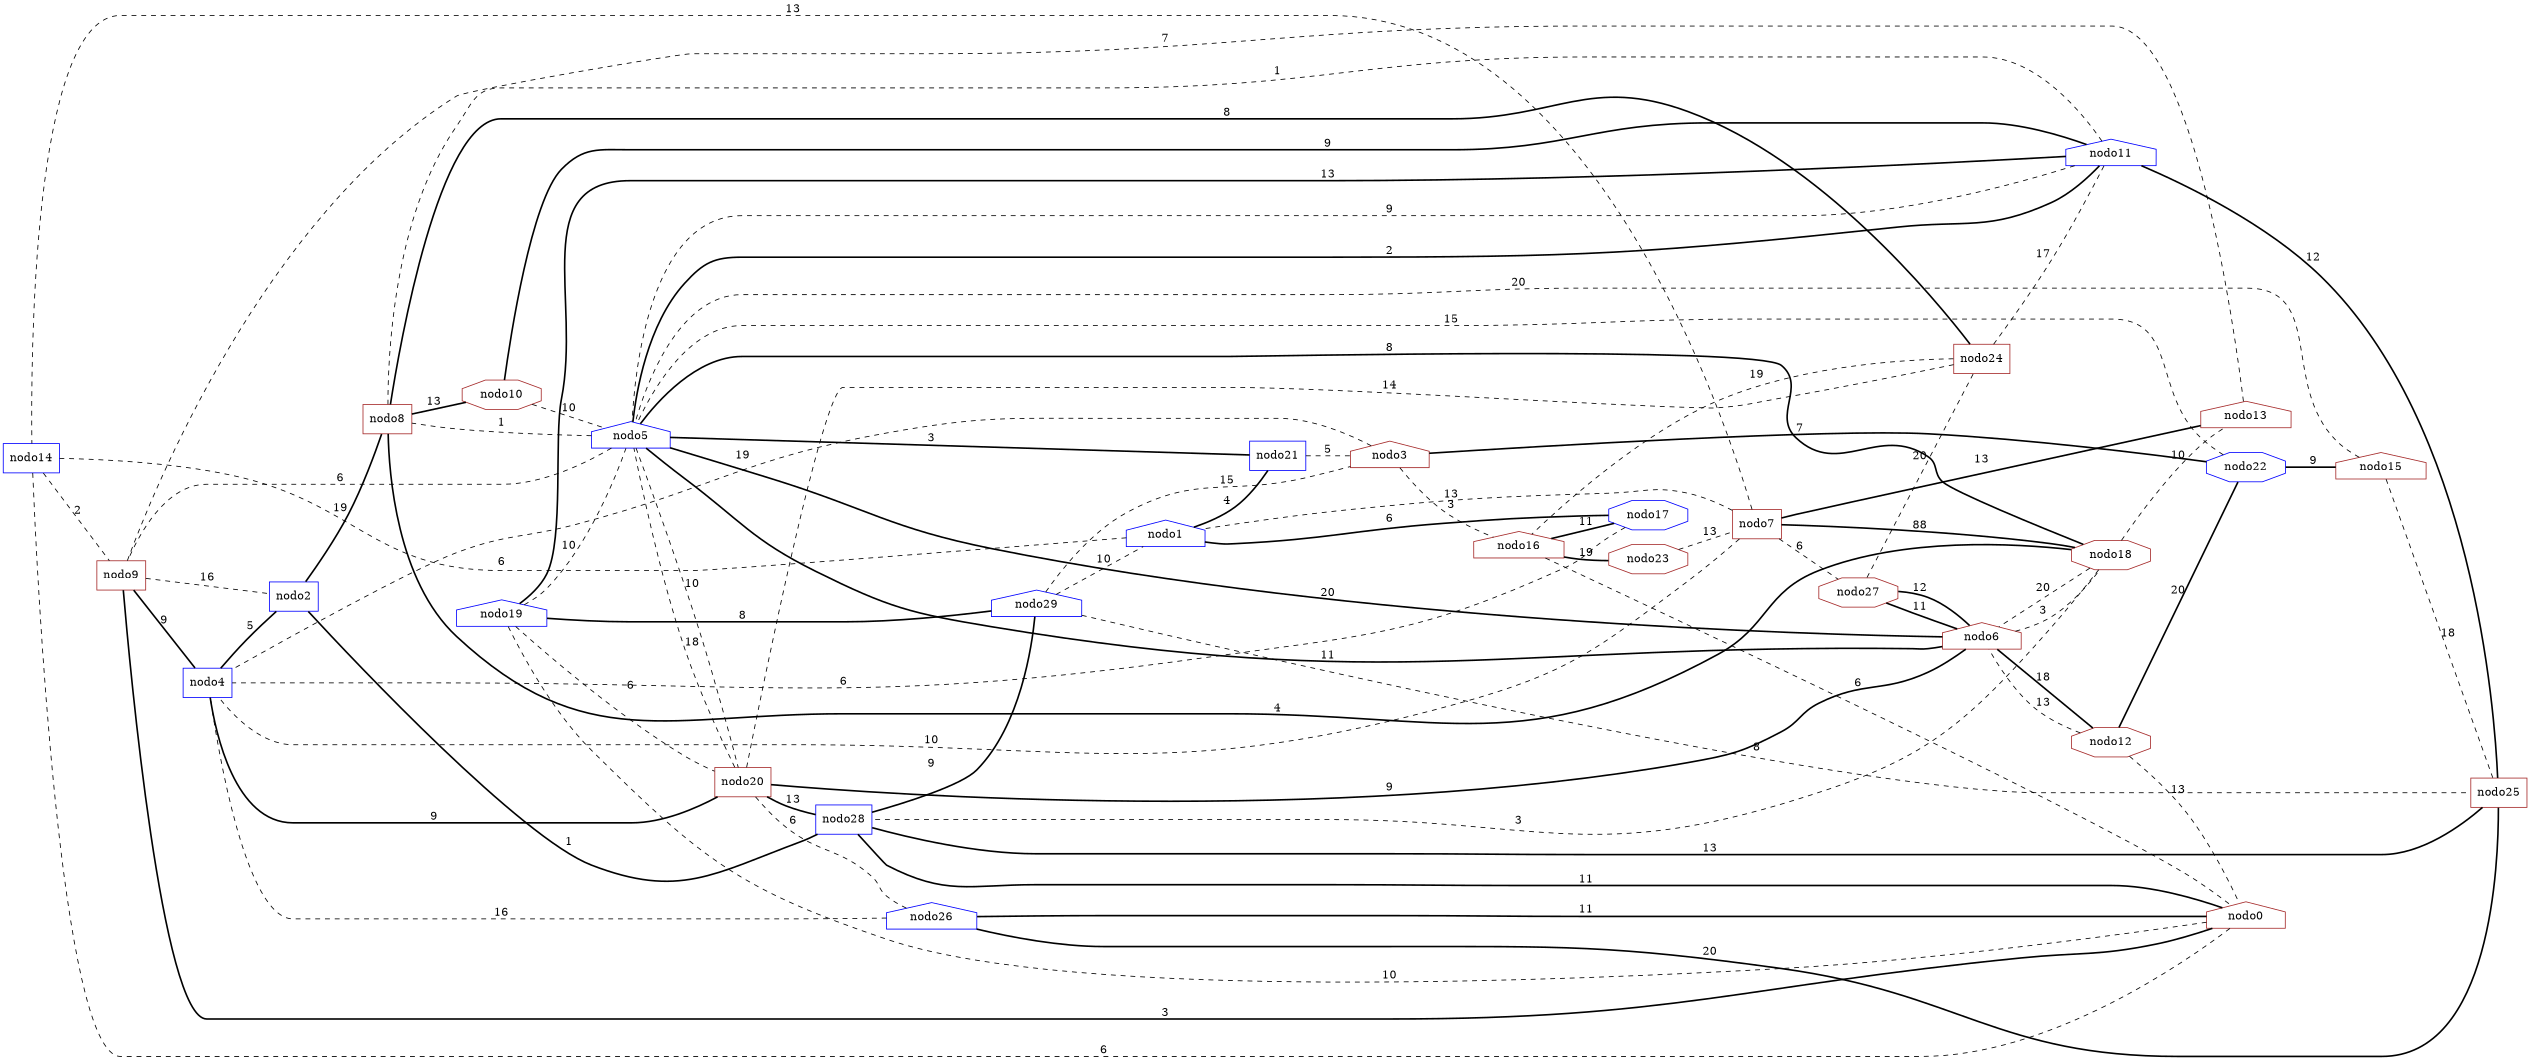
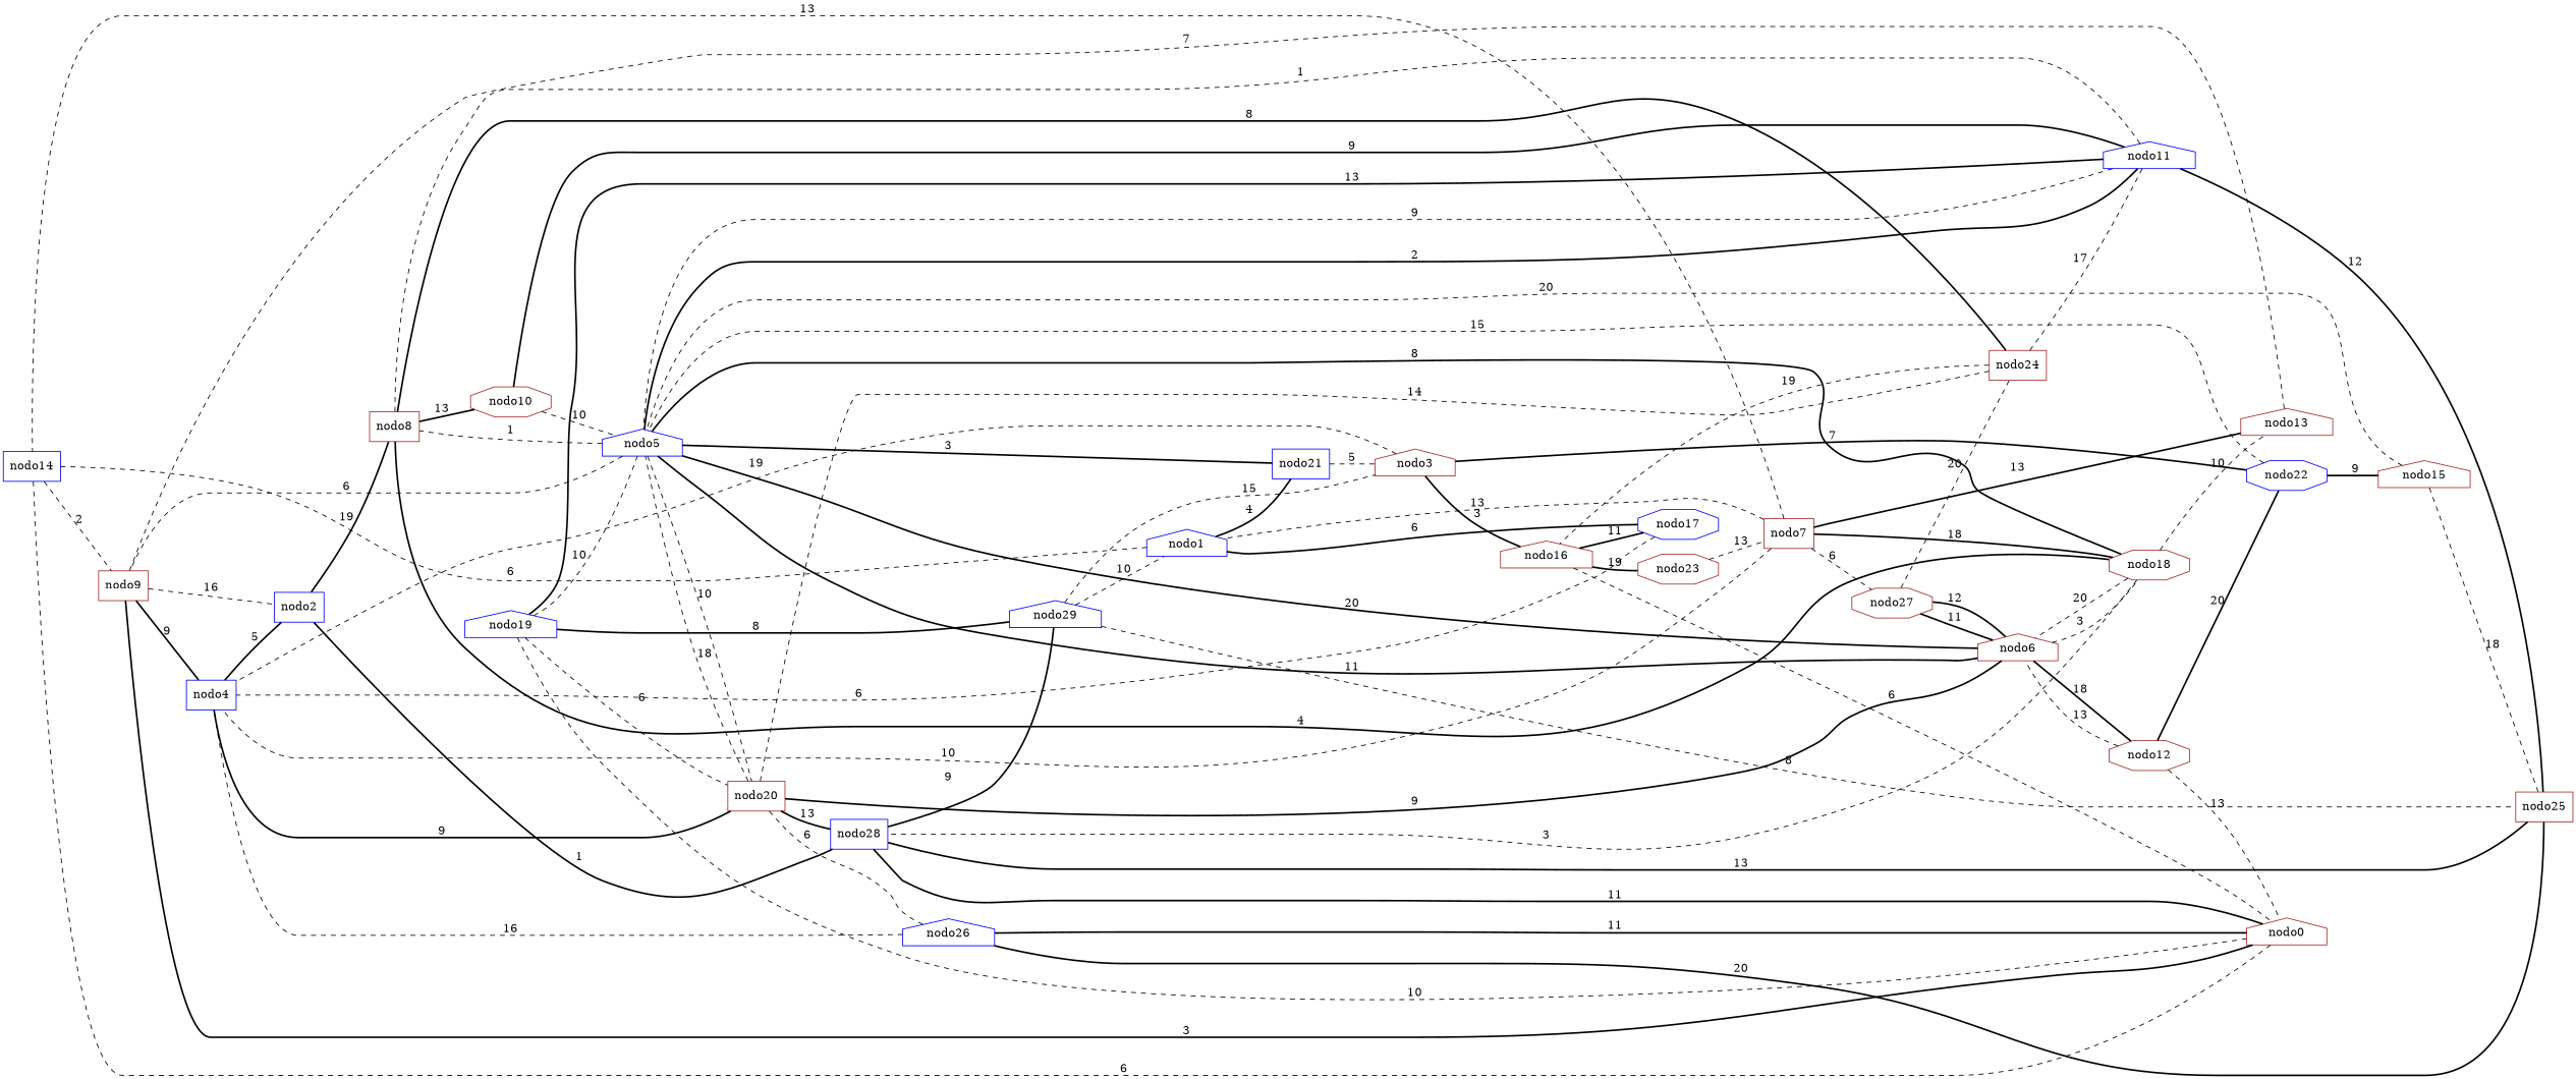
  graph {
    rankdir=LR
    node [color=brown shape=house]
    edge [style=dashed]
    n1 [label=nodo0]
    n2 [color=blue label=nodo1]
    n3 [color=blue label=nodo14 shape=box]
    n4 [color=blue label=nodo17 shape=octagon]
    n5 [color=blue label=nodo21 shape=box]
    n6 [label=nodo9 shape=box]
    n7 [color=blue label=nodo4 shape=box]
    n8 [label=nodo3]
    n9 [color=blue label=nodo5]
    n10 [color=blue label=nodo2 shape=box]
    n11 [label=nodo8 shape=box]
    n12 [color=blue label=nodo28 shape=box]
    n13 [label=nodo10 shape=octagon]
    n14 [label=nodo25 shape=box]
    n15 [color=blue label=nodo29]
    n16 [label=nodo16]
    n17 [label=nodo23 shape=octagon]
    n18 [label=nodo6]
    n19 [color=blue label=nodo11]
    n20 [label=nodo20 shape=box]
    n21 [label=nodo12 shape=octagon]
    n22 [label=nodo18 shape=octagon]
    n23 [label=nodo27 shape=octagon]
    n24 [label=nodo13]
    n25 [color=blue label=nodo26]
    n26 [color=blue label=nodo22 shape=octagon]
    n27 [label=nodo7 shape=box]
    n28 [label=nodo24 shape=box]
    n29 [label=nodo15]
    n30 [color=blue label=nodo19]
    n2 -- n3 [label=6]
    n2 -- n4 [label=6 style=bold]
    n2 -- n5 [label=4 style=bold]
    n3 -- n1 [label=6]
    n3 -- n6 [label=2]
    n4 -- n7 [label=6]
    n5 -- n8 [label=5]
    n5 -- n9 [label=3 style=bold]
    n6 -- n1 [label=3 style=bold]
    n6 -- n7 [label=9 style=bold]
    n6 -- n10 [label=16]
    n6 -- n24 [label=7]
    n7 -- n10 [label=5 style=bold]
    n8 -- n7 [label=19]
-   n8 -- n16 [label=3]
+   n8 -- n16 [label=3 style=bold]
    n9 -- n6 [label=6]
    n9 -- n11 [label=1]
    n9 -- n18 [label=11 style=bold]
    n9 -- n19 [label=2 style=bold]
    n9 -- n20 [label=10]
    n10 -- n11 [label=19 style=bold]
    n10 -- n12 [label=1 style=bold]
    n11 -- n13 [label=13 style=bold]
    n12 -- n1 [label=11 style=bold]
    n12 -- n14 [label=13 style=bold]
    n12 -- n15 [label=9 style=bold]
    n13 -- n9 [label=10]
    n15 -- n2 [label=10]
    n15 -- n8 [label=15]
    n15 -- n14 [label=8]
    n16 -- n1 [label=6]
    n16 -- n4 [label=11 style=bold]
    n16 -- n17 [label=19 style=bold]
    n17 -- n27 [label=13]
    n18 -- n9 [label=20 style=bold]
    n18 -- n20 [label=9 style=bold]
    n18 -- n21 [label=18 style=bold]
    n18 -- n22 [label=3]
    n18 -- n23 [label=12 style=bold]
    n19 -- n9 [label=9]
    n19 -- n11 [label=1]
    n19 -- n13 [label=9 style=bold]
    n19 -- n14 [label=12 style=bold]
    n20 -- n7 [label=9 style=bold]
    n20 -- n9 [label=18]
    n20 -- n12 [label=13 style=bold]
    n20 -- n25 [label=6]
    n21 -- n1 [label=13]
    n21 -- n18 [label=13]
    n21 -- n26 [label=20 style=bold]
    n22 -- n9 [label=8 style=bold]
    n22 -- n11 [label=4 style=bold]
    n22 -- n12 [label=3]
    n22 -- n18 [label=20]
    n22 -- n24 [label=10]
-   n22 -- n27 [label=88 style=bold]
+   n22 -- n27 [label=18 style=bold]
    n23 -- n18 [label=11 style=bold]
    n23 -- n28 [label=20]
    n25 -- n1 [label=11 style=bold]
    n25 -- n7 [label=16]
    n25 -- n14 [label=20 style=bold]
    n26 -- n8 [label=7 style=bold]
    n26 -- n9 [label=15]
    n26 -- n29 [label=9 style=bold]
    n27 -- n2 [label=13]
    n27 -- n3 [label=13]
    n27 -- n7 [label=10]
    n27 -- n23 [label=6]
    n27 -- n24 [label=13 style=bold]
    n28 -- n11 [label=8 style=bold]
    n28 -- n16 [label=19]
    n28 -- n19 [label=17]
    n28 -- n20 [label=14]
    n29 -- n9 [label=20]
    n29 -- n14 [label=18]
    n30 -- n1 [label=10]
    n30 -- n9 [label=10]
    n30 -- n15 [label=8 style=bold]
    n30 -- n19 [label=13 style=bold]
    n30 -- n20 [label=6]
  }
